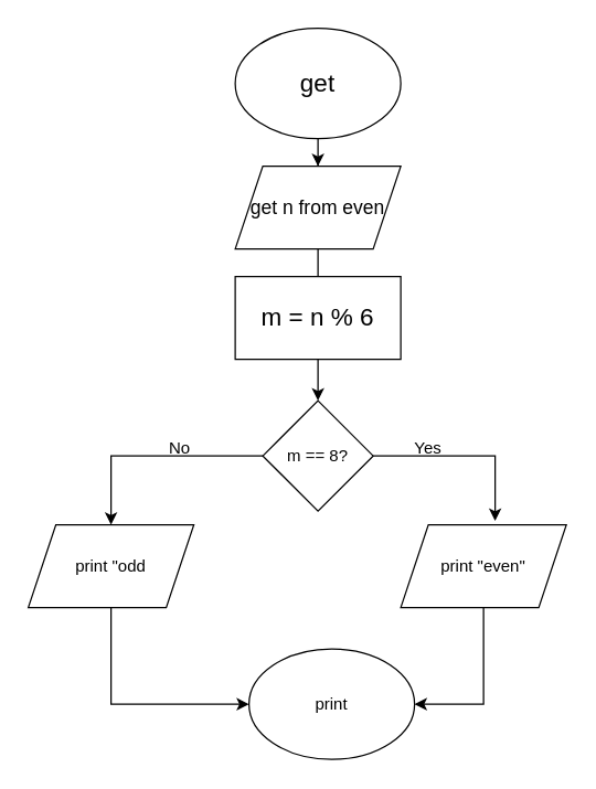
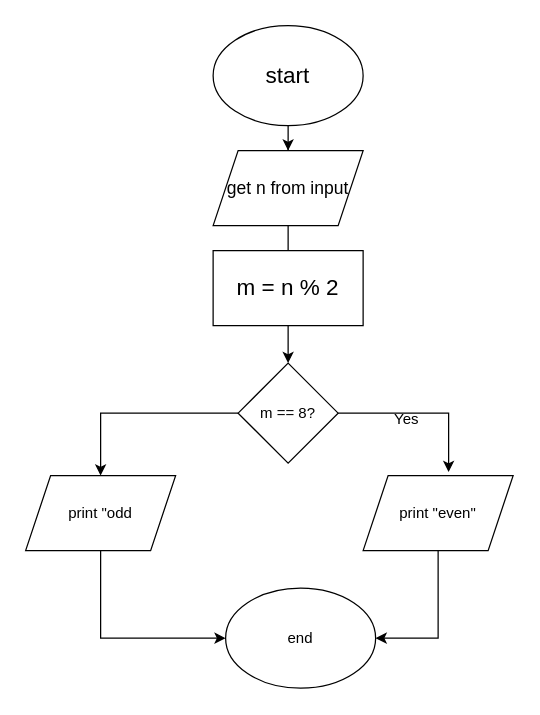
  <mxCell id="0" />
  <mxCell id="1" parent="0" />
  <mxCell id="2" value="" style="edgeStyle=orthogonalEdgeStyle;rounded=0;orthogonalLoop=1;jettySize=auto;html=1;" edge="1" parent="1" source="3" target="5"><mxGeometry relative="1" as="geometry" /></mxCell>
- <mxCell id="3" value="&lt;font style=&quot;font-size: 18px;&quot;&gt;get&lt;/font&gt;" style="ellipse;whiteSpace=wrap;html=1;" vertex="1" parent="1"><mxGeometry x="170" width="120" height="80" as="geometry" y="20" /></mxCell>
+ <mxCell id="3" value="&lt;font style=&quot;font-size: 18px;&quot;&gt;start&lt;/font&gt;" style="ellipse;whiteSpace=wrap;html=1;" vertex="1" parent="1"><mxGeometry x="170" width="120" height="80" as="geometry" y="20" /></mxCell>
  <mxCell id="4" value="" style="edgeStyle=orthogonalEdgeStyle;rounded=0;orthogonalLoop=1;jettySize=auto;html=1;endArrow=none;" edge="1" parent="1" source="5" target="10"><mxGeometry relative="1" as="geometry" /></mxCell>
- <mxCell id="5" value="&lt;font style=&quot;font-size: 14px;&quot;&gt;get n from even&lt;/font&gt;" style="shape=parallelogram;perimeter=parallelogramPerimeter;whiteSpace=wrap;html=1;fixedSize=1;" vertex="1" parent="1"><mxGeometry x="170" y="120" width="120" height="60" as="geometry" /></mxCell>
+ <mxCell id="5" value="&lt;font style=&quot;font-size: 14px;&quot;&gt;get n from input&lt;/font&gt;" style="shape=parallelogram;perimeter=parallelogramPerimeter;whiteSpace=wrap;html=1;fixedSize=1;" vertex="1" parent="1"><mxGeometry x="170" y="120" width="120" height="60" as="geometry" /></mxCell>
  <mxCell id="6" style="edgeStyle=orthogonalEdgeStyle;rounded=0;orthogonalLoop=1;jettySize=auto;html=1;entryX=0.57;entryY=-0.047;entryDx=0;entryDy=0;entryPerimeter=0;" edge="1" parent="1" source="8" target="12"><mxGeometry relative="1" as="geometry" /></mxCell>
  <mxCell id="7" style="edgeStyle=orthogonalEdgeStyle;rounded=0;orthogonalLoop=1;jettySize=auto;html=1;entryX=0.5;entryY=0;entryDx=0;entryDy=0;" edge="1" parent="1" source="8" target="14"><mxGeometry relative="1" as="geometry" /></mxCell>
  <mxCell id="8" value="m == 8?" style="rhombus;whiteSpace=wrap;html=1;" vertex="1" parent="1"><mxGeometry x="190" y="290" width="80" height="80" as="geometry" /></mxCell>
  <mxCell id="9" value="" style="edgeStyle=orthogonalEdgeStyle;rounded=0;orthogonalLoop=1;jettySize=auto;html=1;" edge="1" parent="1" source="10" target="8"><mxGeometry relative="1" as="geometry" /></mxCell>
- <mxCell id="10" value="&lt;font style=&quot;font-size: 18px;&quot;&gt;m = n % 6&lt;/font&gt;" style="rounded=0;whiteSpace=wrap;html=1;" vertex="1" parent="1"><mxGeometry x="170" y="200" width="120" height="60" as="geometry" /></mxCell>
+ <mxCell id="10" value="&lt;font style=&quot;font-size: 18px;&quot;&gt;m = n % 2&lt;/font&gt;" style="rounded=0;whiteSpace=wrap;html=1;" vertex="1" parent="1"><mxGeometry x="170" y="200" width="120" height="60" as="geometry" /></mxCell>
  <mxCell id="11" style="edgeStyle=orthogonalEdgeStyle;rounded=0;orthogonalLoop=1;jettySize=auto;html=1;entryX=1;entryY=0.5;entryDx=0;entryDy=0;" edge="1" parent="1" source="12" target="17"><mxGeometry relative="1" as="geometry" /></mxCell>
  <mxCell id="12" value="print &quot;even&quot;" style="shape=parallelogram;perimeter=parallelogramPerimeter;whiteSpace=wrap;html=1;fixedSize=1;" vertex="1" parent="1"><mxGeometry x="290" y="380" width="120" height="60" as="geometry" /></mxCell>
  <mxCell id="13" style="edgeStyle=orthogonalEdgeStyle;rounded=0;orthogonalLoop=1;jettySize=auto;html=1;entryX=0;entryY=0.5;entryDx=0;entryDy=0;" edge="1" parent="1" source="14" target="17"><mxGeometry relative="1" as="geometry"><Array as="points"><mxPoint x="80" y="510" /></Array></mxGeometry></mxCell>
  <mxCell id="14" value="print &quot;odd" style="shape=parallelogram;perimeter=parallelogramPerimeter;whiteSpace=wrap;html=1;fixedSize=1;" vertex="1" parent="1"><mxGeometry x="20" y="380" width="120" height="60" as="geometry" /></mxCell>
- <mxCell id="15" value="No" style="text;html=1;strokeColor=none;fillColor=none;align=center;verticalAlign=middle;whiteSpace=wrap;rounded=0;" vertex="1" parent="1"><mxGeometry x="100" y="310" width="60" height="30" as="geometry" /></mxCell>
- <mxCell id="16" value="Yes" style="text;html=1;strokeColor=none;fillColor=none;align=center;verticalAlign=middle;whiteSpace=wrap;rounded=0;" vertex="1" parent="1"><mxGeometry x="280" y="310" width="60" height="30" as="geometry" /></mxCell>
- <mxCell id="17" value="print" style="ellipse;whiteSpace=wrap;html=1;" vertex="1" parent="1"><mxGeometry x="180" y="470" width="120" height="80" as="geometry" /></mxCell>
+ <mxCell id="16" value="Yes" style="text;html=1;strokeColor=none;fillColor=none;align=center;verticalAlign=middle;whiteSpace=wrap;rounded=0;" vertex="1" parent="1"><mxGeometry x="295" y="320" width="60" height="30" as="geometry" /></mxCell>
+ <mxCell id="17" value="end" style="ellipse;whiteSpace=wrap;html=1;" vertex="1" parent="1"><mxGeometry x="180" y="470" width="120" height="80" as="geometry" /></mxCell>
